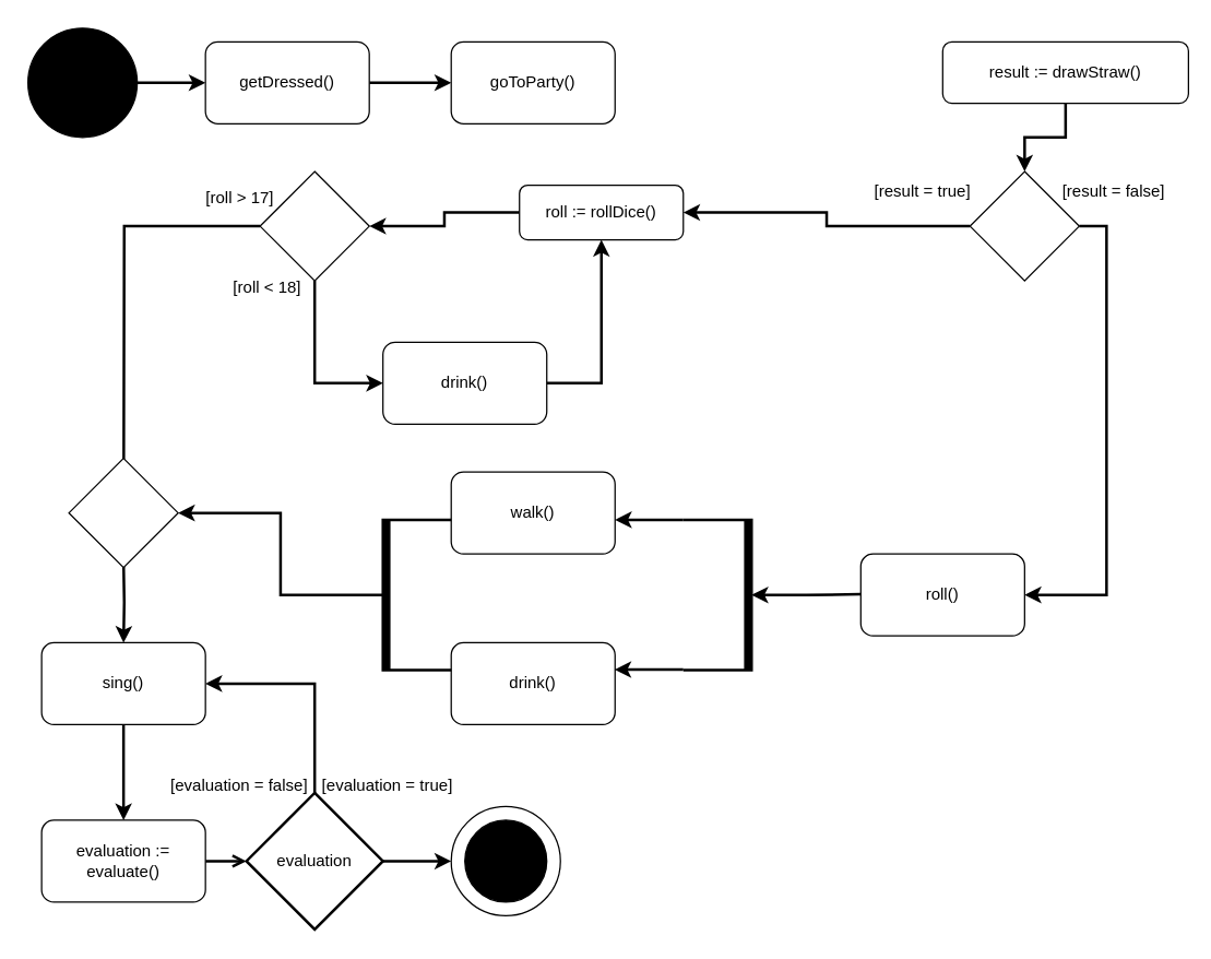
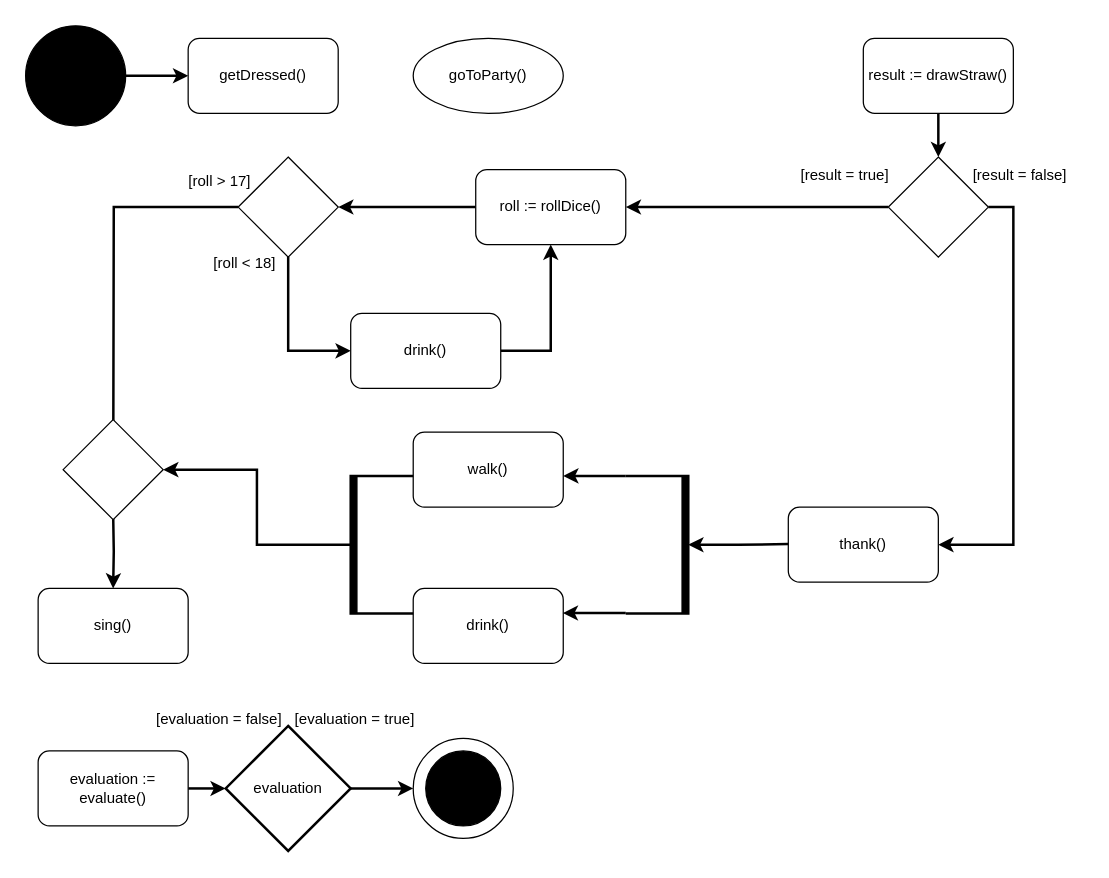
  <mxCell id="0" />
  <mxCell id="1" parent="0" />
  <mxCell id="2" value="" style="ellipse;whiteSpace=wrap;html=1;aspect=fixed;strokeColor=#000000;fillColor=#000000;" parent="1" vertex="1"><mxGeometry x="20" y="20" width="80" height="80" as="geometry" /></mxCell>
- <mxCell id="3" style="edgeStyle=orthogonalEdgeStyle;rounded=0;orthogonalLoop=1;jettySize=auto;html=1;exitX=1;exitY=0.5;exitDx=0;exitDy=0;strokeWidth=2;" parent="1" source="4" target="6" edge="1"><mxGeometry relative="1" as="geometry" /></mxCell>
  <mxCell id="4" value="getDressed()" style="rounded=1;whiteSpace=wrap;html=1;strokeColor=#000000;fillColor=#FFFFFF;" parent="1" vertex="1"><mxGeometry x="150" y="30" width="120" height="60" as="geometry" /></mxCell>
  <mxCell id="5" value="" style="endArrow=classic;html=1;rounded=0;exitX=1;exitY=0.5;exitDx=0;exitDy=0;entryX=0;entryY=0.5;entryDx=0;entryDy=0;strokeWidth=2;" parent="1" source="2" target="4" edge="1"><mxGeometry width="50" height="50" relative="1" as="geometry"><mxPoint x="370" y="380" as="sourcePoint" /><mxPoint x="420" y="330" as="targetPoint" /></mxGeometry></mxCell>
- <mxCell id="6" value="&lt;div&gt;goToParty()&lt;/div&gt;" style="rounded=1;whiteSpace=wrap;html=1;strokeColor=#000000;fillColor=#FFFFFF;" parent="1" vertex="1"><mxGeometry x="330" y="30" width="120" height="60" as="geometry" /></mxCell>
+ <mxCell id="6" value="&lt;div&gt;goToParty()&lt;/div&gt;" style="ellipse;whiteSpace=wrap;html=1;strokeColor=#000000;fillColor=#FFFFFF;" parent="1" vertex="1"><mxGeometry x="330" y="30" width="120" height="60" as="geometry" /></mxCell>
  <mxCell id="7" style="edgeStyle=orthogonalEdgeStyle;rounded=0;orthogonalLoop=1;jettySize=auto;html=1;exitX=0;exitY=0.5;exitDx=0;exitDy=0;entryX=1;entryY=0.5;entryDx=0;entryDy=0;strokeWidth=2;startArrow=none;fontStyle=1" parent="1" source="9" target="12" edge="1"><mxGeometry relative="1" as="geometry"><mxPoint x="630" y="180" as="targetPoint" /><mxPoint x="540" y="165" as="sourcePoint" /></mxGeometry></mxCell>
  <mxCell id="8" style="edgeStyle=orthogonalEdgeStyle;rounded=0;orthogonalLoop=1;jettySize=auto;html=1;exitX=1;exitY=0.5;exitDx=0;exitDy=0;entryX=1;entryY=0.5;entryDx=0;entryDy=0;shadow=0;strokeColor=default;targetPerimeterSpacing=0;fillColor=#000000;strokeWidth=2;" parent="1" source="9" target="26" edge="1"><mxGeometry relative="1" as="geometry" /></mxCell>
  <mxCell id="9" value="" style="rhombus;whiteSpace=wrap;html=1;strokeColor=#000000;fillColor=#FFFFFF;" parent="1" vertex="1"><mxGeometry x="710" y="125" width="80" height="80" as="geometry" /></mxCell>
  <mxCell id="10" value="" style="strokeWidth=2;html=1;shape=mxgraph.flowchart.annotation_1;align=left;pointerEvents=1;strokeColor=#000000;fillColor=#FFFFFF;rotation=-180;" parent="1" vertex="1"><mxGeometry x="500" y="380" width="50" height="110" as="geometry" /></mxCell>
  <mxCell id="11" style="edgeStyle=orthogonalEdgeStyle;rounded=0;orthogonalLoop=1;jettySize=auto;html=1;exitX=0;exitY=0.5;exitDx=0;exitDy=0;entryX=1;entryY=0.5;entryDx=0;entryDy=0;strokeWidth=2;" parent="1" source="12" target="15" edge="1"><mxGeometry relative="1" as="geometry" /></mxCell>
- <mxCell id="12" value="roll := rollDice()" style="rounded=1;whiteSpace=wrap;html=1;strokeColor=#000000;fillColor=#FFFFFF;" parent="1" vertex="1"><mxGeometry x="380" y="135" width="120" height="40" as="geometry" /></mxCell>
+ <mxCell id="12" value="roll := rollDice()" style="rounded=1;whiteSpace=wrap;html=1;strokeColor=#000000;fillColor=#FFFFFF;" parent="1" vertex="1"><mxGeometry x="380" y="135" width="120" height="60" as="geometry" /></mxCell>
  <mxCell id="13" style="edgeStyle=orthogonalEdgeStyle;rounded=0;orthogonalLoop=1;jettySize=auto;html=1;exitX=0.5;exitY=1;exitDx=0;exitDy=0;entryX=0;entryY=0.5;entryDx=0;entryDy=0;strokeWidth=2;" parent="1" source="15" target="41" edge="1"><mxGeometry relative="1" as="geometry" /></mxCell>
  <mxCell id="14" style="edgeStyle=orthogonalEdgeStyle;rounded=0;orthogonalLoop=1;jettySize=auto;html=1;exitX=0;exitY=0.5;exitDx=0;exitDy=0;strokeWidth=2;endArrow=none;endFill=0;" parent="1" source="15" edge="1"><mxGeometry relative="1" as="geometry"><mxPoint x="90" y="410" as="targetPoint" /></mxGeometry></mxCell>
  <mxCell id="15" value="" style="rhombus;whiteSpace=wrap;html=1;strokeColor=#000000;fillColor=#FFFFFF;" parent="1" vertex="1"><mxGeometry x="190" y="125" width="80" height="80" as="geometry" /></mxCell>
  <mxCell id="16" style="edgeStyle=orthogonalEdgeStyle;rounded=0;sketch=0;orthogonalLoop=1;jettySize=auto;html=1;exitX=0.5;exitY=1;exitDx=0;exitDy=0;entryX=0.5;entryY=0;entryDx=0;entryDy=0;shadow=0;strokeColor=default;strokeWidth=2;startArrow=none;startFill=0;endArrow=classic;endFill=1;targetPerimeterSpacing=0;fillColor=#000000;" parent="1" target="31" edge="1"><mxGeometry relative="1" as="geometry"><mxPoint x="90" y="410" as="sourcePoint" /></mxGeometry></mxCell>
  <mxCell id="17" value="[result = true]" style="text;html=1;align=center;verticalAlign=middle;resizable=0;points=[];autosize=1;strokeColor=none;fillColor=none;" parent="1" vertex="1"><mxGeometry x="630" y="125" width="90" height="30" as="geometry" /></mxCell>
  <mxCell id="18" value="[roll &amp;lt; 18]" style="text;html=1;align=center;verticalAlign=middle;resizable=0;points=[];autosize=1;strokeColor=none;fillColor=none;" parent="1" vertex="1"><mxGeometry x="160" y="195" width="70" height="30" as="geometry" /></mxCell>
  <mxCell id="19" value="walk()" style="rounded=1;whiteSpace=wrap;html=1;strokeColor=#000000;fillColor=#FFFFFF;" parent="1" vertex="1"><mxGeometry x="330" y="345" width="120" height="60" as="geometry" /></mxCell>
  <mxCell id="20" value="drink()" style="rounded=1;whiteSpace=wrap;html=1;strokeColor=#000000;fillColor=#FFFFFF;" parent="1" vertex="1"><mxGeometry x="330" y="470" width="120" height="60" as="geometry" /></mxCell>
  <mxCell id="21" style="edgeStyle=orthogonalEdgeStyle;rounded=0;sketch=0;orthogonalLoop=1;jettySize=auto;html=1;exitX=1;exitY=1;exitDx=0;exitDy=0;exitPerimeter=0;entryX=1;entryY=0.5;entryDx=0;entryDy=0;shadow=0;strokeColor=#000000;targetPerimeterSpacing=0;fillColor=#000000;strokeWidth=2;" parent="1" edge="1"><mxGeometry relative="1" as="geometry"><mxPoint x="500" y="380" as="sourcePoint" /><Array as="points"><mxPoint x="490" y="380" /><mxPoint x="490" y="380" /></Array><mxPoint x="450" y="380" as="targetPoint" /></mxGeometry></mxCell>
  <mxCell id="22" style="edgeStyle=orthogonalEdgeStyle;rounded=0;sketch=0;orthogonalLoop=1;jettySize=auto;html=1;exitX=1;exitY=0;exitDx=0;exitDy=0;exitPerimeter=0;entryX=0.997;entryY=0.328;entryDx=0;entryDy=0;entryPerimeter=0;shadow=0;strokeColor=#000000;targetPerimeterSpacing=0;fillColor=#000000;strokeWidth=2;" parent="1" target="20" edge="1"><mxGeometry relative="1" as="geometry"><mxPoint x="500" y="490" as="sourcePoint" /><Array as="points"><mxPoint x="450" y="490" /></Array></mxGeometry></mxCell>
- <mxCell id="23" value="result := drawStraw()" style="rounded=1;whiteSpace=wrap;html=1;strokeColor=#000000;fillColor=#FFFFFF;" parent="1" vertex="1"><mxGeometry x="690" y="30" width="180" height="45" as="geometry" /></mxCell>
+ <mxCell id="23" value="result := drawStraw()" style="rounded=1;whiteSpace=wrap;html=1;strokeColor=#000000;fillColor=#FFFFFF;" parent="1" vertex="1"><mxGeometry x="690" y="30" width="120" height="60" as="geometry" /></mxCell>
  <mxCell id="24" style="edgeStyle=orthogonalEdgeStyle;rounded=0;orthogonalLoop=1;jettySize=auto;html=1;exitX=0.5;exitY=1;exitDx=0;exitDy=0;entryX=0.5;entryY=0;entryDx=0;entryDy=0;strokeWidth=2;" parent="1" source="23" target="9" edge="1"><mxGeometry relative="1" as="geometry"><mxPoint x="660" y="110" as="sourcePoint" /><mxPoint x="720" y="110" as="targetPoint" /><Array as="points" /></mxGeometry></mxCell>
  <mxCell id="25" value="[result = false]" style="text;html=1;align=center;verticalAlign=middle;resizable=0;points=[];autosize=1;strokeColor=none;fillColor=none;" parent="1" vertex="1"><mxGeometry x="765" y="125" width="100" height="30" as="geometry" /></mxCell>
- <mxCell id="26" value="roll()" style="rounded=1;whiteSpace=wrap;html=1;strokeColor=#000000;fillColor=#FFFFFF;" parent="1" vertex="1"><mxGeometry x="630" y="405" width="120" height="60" as="geometry" /></mxCell>
+ <mxCell id="26" value="thank()" style="rounded=1;whiteSpace=wrap;html=1;strokeColor=#000000;fillColor=#FFFFFF;" parent="1" vertex="1"><mxGeometry x="630" y="405" width="120" height="60" as="geometry" /></mxCell>
  <mxCell id="27" style="edgeStyle=orthogonalEdgeStyle;rounded=0;orthogonalLoop=1;jettySize=auto;html=1;exitX=0;exitY=0.5;exitDx=0;exitDy=0;entryX=0;entryY=0.5;entryDx=0;entryDy=0;strokeWidth=2;startArrow=none;fontStyle=1;entryPerimeter=0;" parent="1" target="10" edge="1"><mxGeometry relative="1" as="geometry"><mxPoint x="630" y="434.58" as="sourcePoint" /><mxPoint x="540" y="434.58" as="targetPoint" /></mxGeometry></mxCell>
  <mxCell id="28" style="edgeStyle=orthogonalEdgeStyle;rounded=0;orthogonalLoop=1;jettySize=auto;html=1;exitX=0;exitY=0.5;exitDx=0;exitDy=0;exitPerimeter=0;entryX=1;entryY=0.5;entryDx=0;entryDy=0;strokeWidth=2;endArrow=classic;endFill=1;" parent="1" source="29" target="42" edge="1"><mxGeometry relative="1" as="geometry" /></mxCell>
  <mxCell id="29" value="" style="strokeWidth=2;html=1;shape=mxgraph.flowchart.annotation_1;align=left;pointerEvents=1;strokeColor=#000000;fillColor=#FFFFFF;" parent="1" vertex="1"><mxGeometry x="280" y="380" width="50" height="110" as="geometry" /></mxCell>
- <mxCell id="30" style="edgeStyle=orthogonalEdgeStyle;rounded=0;sketch=0;orthogonalLoop=1;jettySize=auto;html=1;exitX=0.5;exitY=1;exitDx=0;exitDy=0;entryX=0.5;entryY=0;entryDx=0;entryDy=0;shadow=0;strokeColor=default;strokeWidth=2;startArrow=none;startFill=0;endArrow=classic;endFill=1;targetPerimeterSpacing=0;fillColor=#000000;" parent="1" source="31" target="36" edge="1"><mxGeometry relative="1" as="geometry" /></mxCell>
  <mxCell id="31" value="sing()" style="rounded=1;whiteSpace=wrap;html=1;strokeColor=#000000;fillColor=#FFFFFF;" parent="1" vertex="1"><mxGeometry x="30" y="470" width="120" height="60" as="geometry" /></mxCell>
- <mxCell id="32" style="edgeStyle=orthogonalEdgeStyle;rounded=0;sketch=0;orthogonalLoop=1;jettySize=auto;html=1;exitX=0.5;exitY=0;exitDx=0;exitDy=0;exitPerimeter=0;shadow=0;strokeColor=default;strokeWidth=2;startArrow=none;startFill=0;endArrow=classic;endFill=1;targetPerimeterSpacing=0;fillColor=#000000;entryX=1;entryY=0.5;entryDx=0;entryDy=0;" parent="1" source="34" target="31" edge="1"><mxGeometry relative="1" as="geometry"><mxPoint x="230" y="430" as="targetPoint" /></mxGeometry></mxCell>
  <mxCell id="33" style="edgeStyle=orthogonalEdgeStyle;rounded=0;sketch=0;orthogonalLoop=1;jettySize=auto;html=1;exitX=1;exitY=0.5;exitDx=0;exitDy=0;exitPerimeter=0;entryX=0;entryY=0.5;entryDx=0;entryDy=0;shadow=0;strokeColor=default;strokeWidth=2;startArrow=none;startFill=0;endArrow=classic;endFill=1;targetPerimeterSpacing=0;fillColor=#000000;" parent="1" source="34" target="37" edge="1"><mxGeometry relative="1" as="geometry" /></mxCell>
  <mxCell id="34" value="evaluation" style="strokeWidth=2;html=1;shape=mxgraph.flowchart.decision;whiteSpace=wrap;strokeColor=#000000;fillColor=#FFFFFF;" parent="1" vertex="1"><mxGeometry x="180" y="580" width="100" height="100" as="geometry" /></mxCell>
- <mxCell id="35" style="edgeStyle=orthogonalEdgeStyle;rounded=0;sketch=0;orthogonalLoop=1;jettySize=auto;html=1;exitX=1;exitY=0.5;exitDx=0;exitDy=0;entryX=0;entryY=0.5;entryDx=0;entryDy=0;entryPerimeter=0;shadow=0;strokeColor=default;strokeWidth=2;startArrow=none;startFill=0;endArrow=open;endFill=1;targetPerimeterSpacing=0;fillColor=#000000;" parent="1" source="36" target="34" edge="1"><mxGeometry relative="1" as="geometry" /></mxCell>
+ <mxCell id="35" style="edgeStyle=orthogonalEdgeStyle;rounded=0;sketch=0;orthogonalLoop=1;jettySize=auto;html=1;exitX=1;exitY=0.5;exitDx=0;exitDy=0;entryX=0;entryY=0.5;entryDx=0;entryDy=0;entryPerimeter=0;shadow=0;strokeColor=default;strokeWidth=2;startArrow=none;startFill=0;endArrow=classic;endFill=1;targetPerimeterSpacing=0;fillColor=#000000;" parent="1" source="36" target="34" edge="1"><mxGeometry relative="1" as="geometry" /></mxCell>
  <mxCell id="36" value="evaluation := evaluate()" style="rounded=1;whiteSpace=wrap;html=1;strokeColor=#000000;fillColor=#FFFFFF;" parent="1" vertex="1"><mxGeometry x="30" y="600" width="120" height="60" as="geometry" /></mxCell>
  <mxCell id="37" value="" style="ellipse;whiteSpace=wrap;html=1;aspect=fixed;strokeColor=#000000;fillColor=#FFFFFF;" parent="1" vertex="1"><mxGeometry x="330" y="590" width="80" height="80" as="geometry" /></mxCell>
  <mxCell id="38" value="" style="ellipse;whiteSpace=wrap;html=1;aspect=fixed;strokeColor=#000000;fillColor=#000000;" parent="1" vertex="1"><mxGeometry x="340" y="600" width="60" height="60" as="geometry" /></mxCell>
  <mxCell id="39" value="[evaluation = true]" style="text;html=1;align=center;verticalAlign=middle;resizable=0;points=[];autosize=1;strokeColor=none;fillColor=none;" parent="1" vertex="1"><mxGeometry x="222.5" y="560" width="120" height="30" as="geometry" /></mxCell>
  <mxCell id="40" style="edgeStyle=orthogonalEdgeStyle;rounded=0;orthogonalLoop=1;jettySize=auto;html=1;exitX=1;exitY=0.5;exitDx=0;exitDy=0;strokeWidth=2;endArrow=classic;endFill=1;entryX=0.5;entryY=1;entryDx=0;entryDy=0;" parent="1" source="41" target="12" edge="1"><mxGeometry relative="1" as="geometry"><mxPoint x="410" y="200" as="targetPoint" /></mxGeometry></mxCell>
  <mxCell id="41" value="drink()" style="rounded=1;whiteSpace=wrap;html=1;strokeColor=#000000;fillColor=#FFFFFF;" parent="1" vertex="1"><mxGeometry x="280" y="250" width="120" height="60" as="geometry" /></mxCell>
  <mxCell id="42" value="" style="rhombus;whiteSpace=wrap;html=1;" parent="1" vertex="1"><mxGeometry x="50" y="335" width="80" height="80" as="geometry" /></mxCell>
  <mxCell id="43" value="[roll &amp;gt; 17]" style="text;html=1;align=center;verticalAlign=middle;resizable=0;points=[];autosize=1;strokeColor=none;fillColor=none;" parent="1" vertex="1"><mxGeometry x="140" y="130" width="70" height="30" as="geometry" /></mxCell>
  <mxCell id="44" value="" style="html=1;points=[];perimeter=orthogonalPerimeter;fillColor=strokeColor;" parent="1" vertex="1"><mxGeometry x="545" y="380" width="5" height="110" as="geometry" /></mxCell>
  <mxCell id="45" value="" style="html=1;points=[];perimeter=orthogonalPerimeter;fillColor=strokeColor;" parent="1" vertex="1"><mxGeometry x="280" y="380" width="5" height="110" as="geometry" /></mxCell>
  <mxCell id="46" value="[evaluation = false]" style="text;html=1;strokeColor=none;fillColor=none;align=center;verticalAlign=middle;whiteSpace=wrap;rounded=0;" vertex="1" parent="1"><mxGeometry x="100" y="560" width="150" height="30" as="geometry" /></mxCell>
